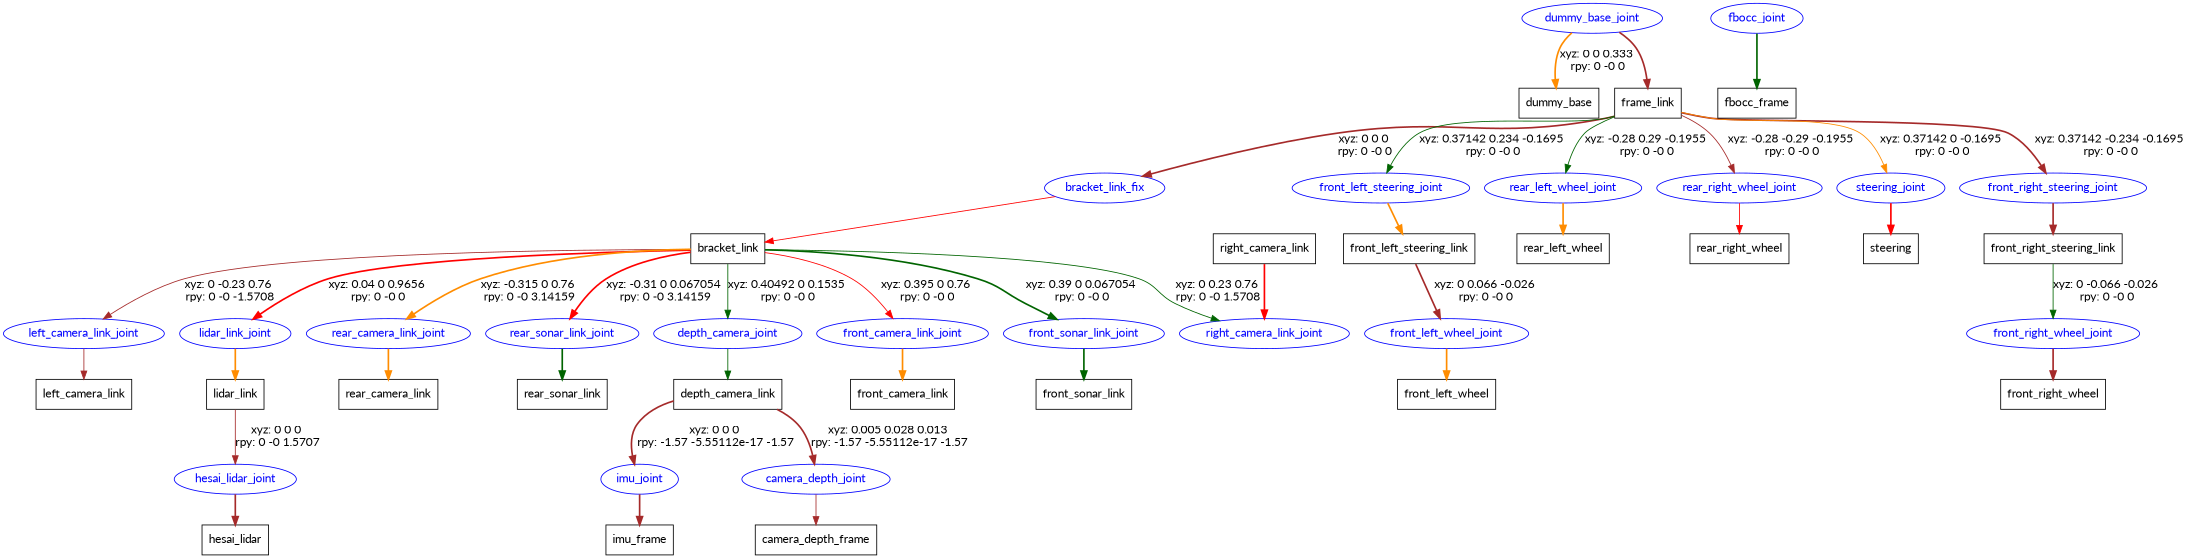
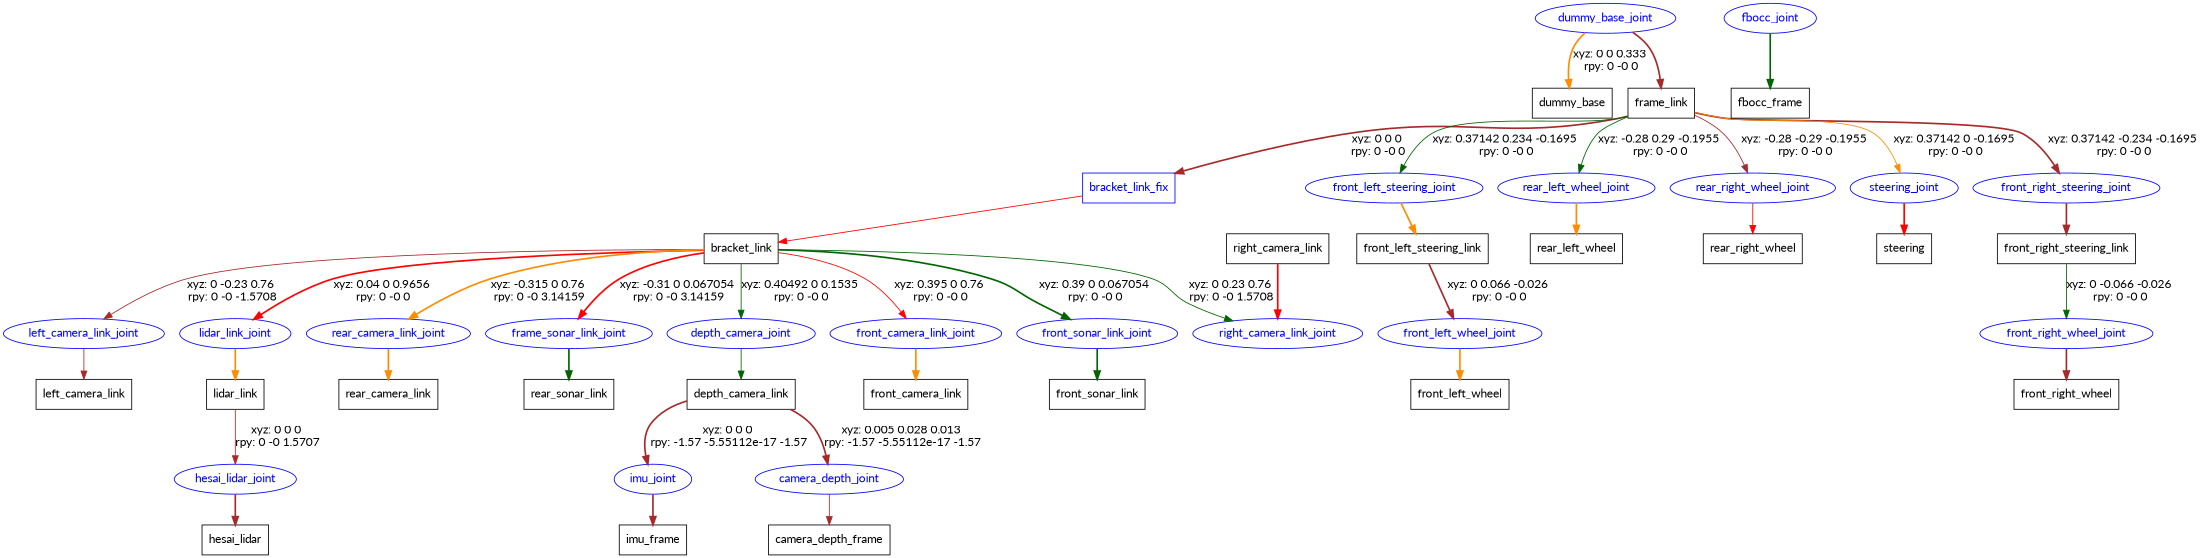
  digraph {
    fontname=Lato
    node [fontname=Lato shape=box]
    edge [color=brown fontname=Lato style=bold]
    n1 [label=dummy_base]
    dummy_base_joint [color=blue fontcolor=blue shape=ellipse]
    n3 [label=frame_link]
-   bracket_link_fix [color=blue fontcolor=blue shape=ellipse]
+   bracket_link_fix [color=blue fontcolor=blue]
    front_left_steering_joint [color=blue fontcolor=blue shape=ellipse]
    front_right_steering_joint [color=blue fontcolor=blue shape=ellipse]
    rear_left_wheel_joint [color=blue fontcolor=blue shape=ellipse]
    rear_right_wheel_joint [color=blue fontcolor=blue shape=ellipse]
    steering_joint [color=blue fontcolor=blue shape=ellipse]
    n10 [label=bracket_link]
    n11 [label=front_left_steering_link]
    n12 [label=front_right_steering_link]
    n13 [label=rear_left_wheel]
    n14 [label=rear_right_wheel]
    n15 [label=steering]
    depth_camera_joint [color=blue fontcolor=blue shape=ellipse]
    front_camera_link_joint [color=blue fontcolor=blue shape=ellipse]
    front_sonar_link_joint [color=blue fontcolor=blue shape=ellipse]
    left_camera_link_joint [color=blue fontcolor=blue shape=ellipse]
    lidar_link_joint [color=blue fontcolor=blue shape=ellipse]
    rear_camera_link_joint [color=blue fontcolor=blue shape=ellipse]
-   rear_sonar_link_joint [color=blue fontcolor=blue shape=ellipse]
+   rear_sonar_link_joint [color=blue fontcolor=blue shape=ellipse label=frame_sonar_link_joint]
    right_camera_link_joint [color=blue fontcolor=blue shape=ellipse]
    n24 [label=depth_camera_link]
    fbocc_joint [color=blue fontcolor=blue shape=ellipse]
    n26 [label=fbocc_frame]
    n27 [label=front_camera_link]
    n28 [label=front_sonar_link]
    n29 [label=left_camera_link]
    n30 [label=lidar_link]
    n31 [label=rear_camera_link]
    n32 [label=rear_sonar_link]
    camera_depth_joint [color=blue fontcolor=blue shape=ellipse]
    imu_joint [color=blue fontcolor=blue shape=ellipse]
    n35 [label=camera_depth_frame]
    n36 [label=imu_frame]
    hesai_lidar_joint [color=blue fontcolor=blue shape=ellipse]
    n38 [label=hesai_lidar]
    n39 [label=right_camera_link]
    front_left_wheel_joint [color=blue fontcolor=blue shape=ellipse]
    n41 [label=front_left_wheel]
    front_right_wheel_joint [color=blue fontcolor=blue shape=ellipse]
    n43 [label=front_right_wheel]
    dummy_base_joint -> n1 [color=darkorange label="xyz: 0 0 0.333 \nrpy: 0 -0 0"]
    dummy_base_joint -> n3
    n3 -> bracket_link_fix [label="xyz: 0 0 0 \nrpy: 0 -0 0"]
    n3 -> front_left_steering_joint [color=darkgreen label="xyz: 0.37142 0.234 -0.1695 \nrpy: 0 -0 0" style=solid]
    n3 -> front_right_steering_joint [label="xyz: 0.37142 -0.234 -0.1695 \nrpy: 0 -0 0"]
    n3 -> rear_left_wheel_joint [color=darkgreen label="xyz: -0.28 0.29 -0.1955 \nrpy: 0 -0 0" style=solid]
    n3 -> rear_right_wheel_joint [label="xyz: -0.28 -0.29 -0.1955 \nrpy: 0 -0 0" style=solid]
    n3 -> steering_joint [color=darkorange label="xyz: 0.37142 0 -0.1695 \nrpy: 0 -0 0" style=solid]
    bracket_link_fix -> n10 [color=red style=solid]
    front_left_steering_joint -> n11 [color=darkorange]
    front_right_steering_joint -> n12
    rear_left_wheel_joint -> n13 [color=darkorange]
    rear_right_wheel_joint -> n14 [color=red style=solid]
    steering_joint -> n15 [color=red]
    n10 -> depth_camera_joint [color=darkgreen label="xyz: 0.40492 0 0.1535 \nrpy: 0 -0 0" style=solid]
    n10 -> front_camera_link_joint [color=red label="xyz: 0.395 0 0.76 \nrpy: 0 -0 0" style=solid]
    n10 -> front_sonar_link_joint [color=darkgreen label="xyz: 0.39 0 0.067054 \nrpy: 0 -0 0"]
    n10 -> left_camera_link_joint [label="xyz: 0 -0.23 0.76 \nrpy: 0 -0 -1.5708" style=solid]
    n10 -> lidar_link_joint [color=red label="xyz: 0.04 0 0.9656 \nrpy: 0 -0 0"]
    n10 -> rear_camera_link_joint [color=darkorange label="xyz: -0.315 0 0.76 \nrpy: 0 -0 3.14159"]
    n10 -> rear_sonar_link_joint [color=red label="xyz: -0.31 0 0.067054 \nrpy: 0 -0 3.14159"]
    n10 -> right_camera_link_joint [color=darkgreen label="xyz: 0 0.23 0.76 \nrpy: 0 -0 1.5708" style=solid]
    n11 -> front_left_wheel_joint [label="xyz: 0 0.066 -0.026 \nrpy: 0 -0 0"]
    n12 -> front_right_wheel_joint [color=darkgreen label="xyz: 0 -0.066 -0.026 \nrpy: 0 -0 0" style=solid]
    depth_camera_joint -> n24 [color=darkgreen style=solid]
    front_camera_link_joint -> n27 [color=darkorange]
    front_sonar_link_joint -> n28 [color=darkgreen]
    left_camera_link_joint -> n29 [style=solid]
    lidar_link_joint -> n30 [color=darkorange]
    rear_camera_link_joint -> n31 [color=darkorange]
    rear_sonar_link_joint -> n32 [color=darkgreen]
    n24 -> camera_depth_joint [label="xyz: 0.005 0.028 0.013 \nrpy: -1.57 -5.55112e-17 -1.57"]
    n24 -> imu_joint [label="xyz: 0 0 0 \nrpy: -1.57 -5.55112e-17 -1.57"]
    fbocc_joint -> n26 [color=darkgreen]
    n30 -> hesai_lidar_joint [label="xyz: 0 0 0 \nrpy: 0 -0 1.5707" style=solid]
    camera_depth_joint -> n35 [style=solid]
    imu_joint -> n36
    hesai_lidar_joint -> n38
    n39 -> right_camera_link_joint [color=red]
    front_left_wheel_joint -> n41 [color=darkorange]
    front_right_wheel_joint -> n43
  }
